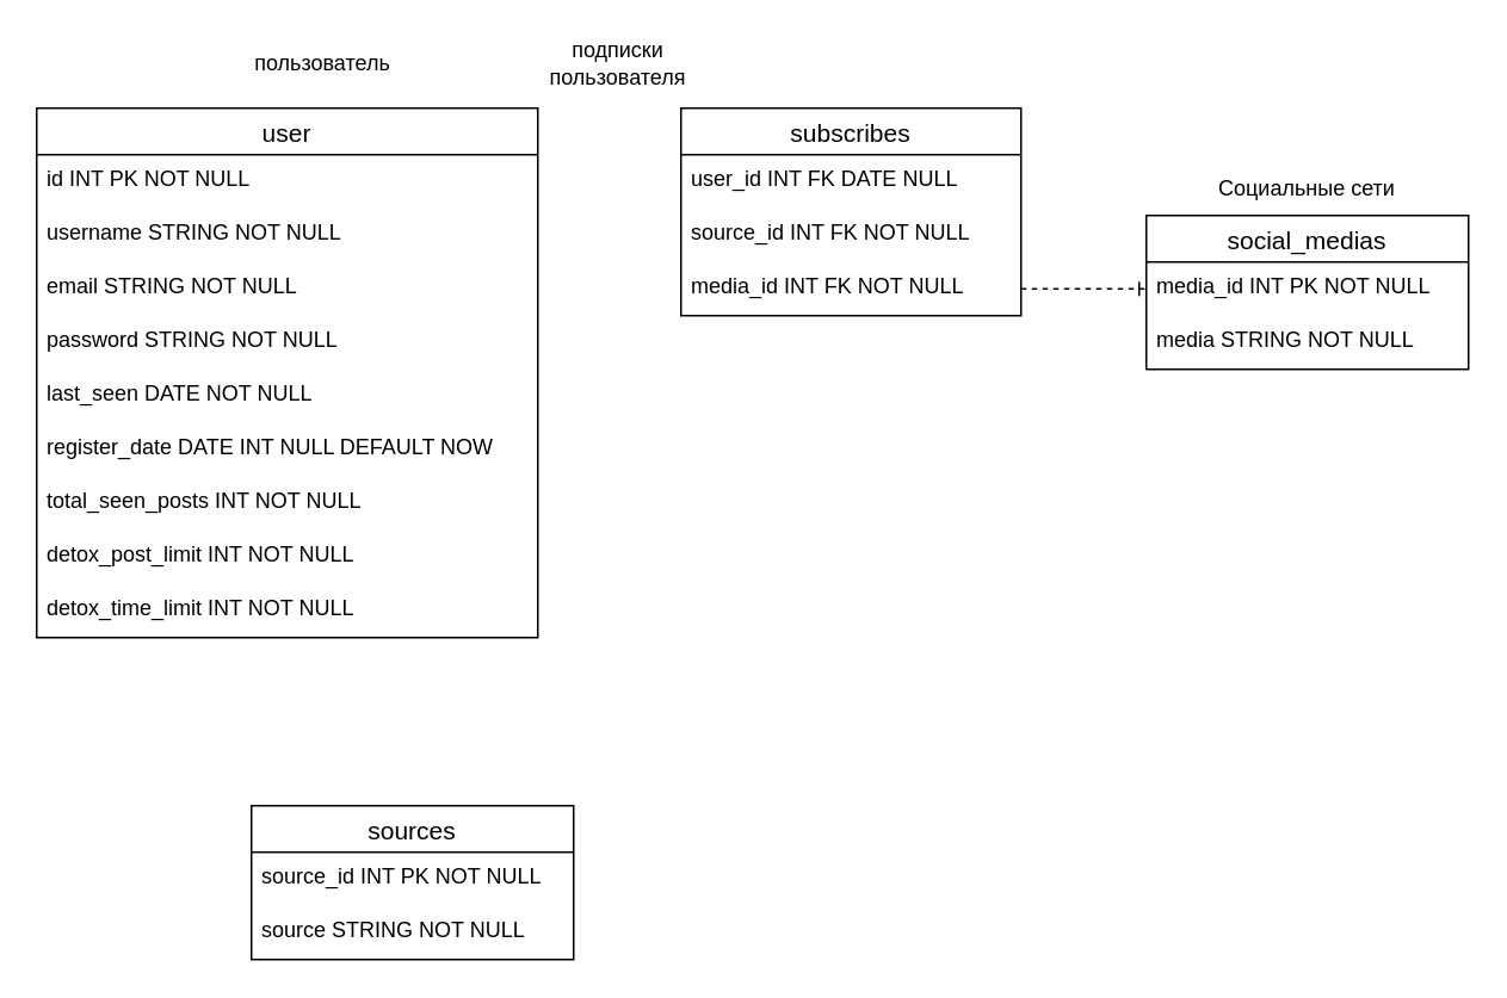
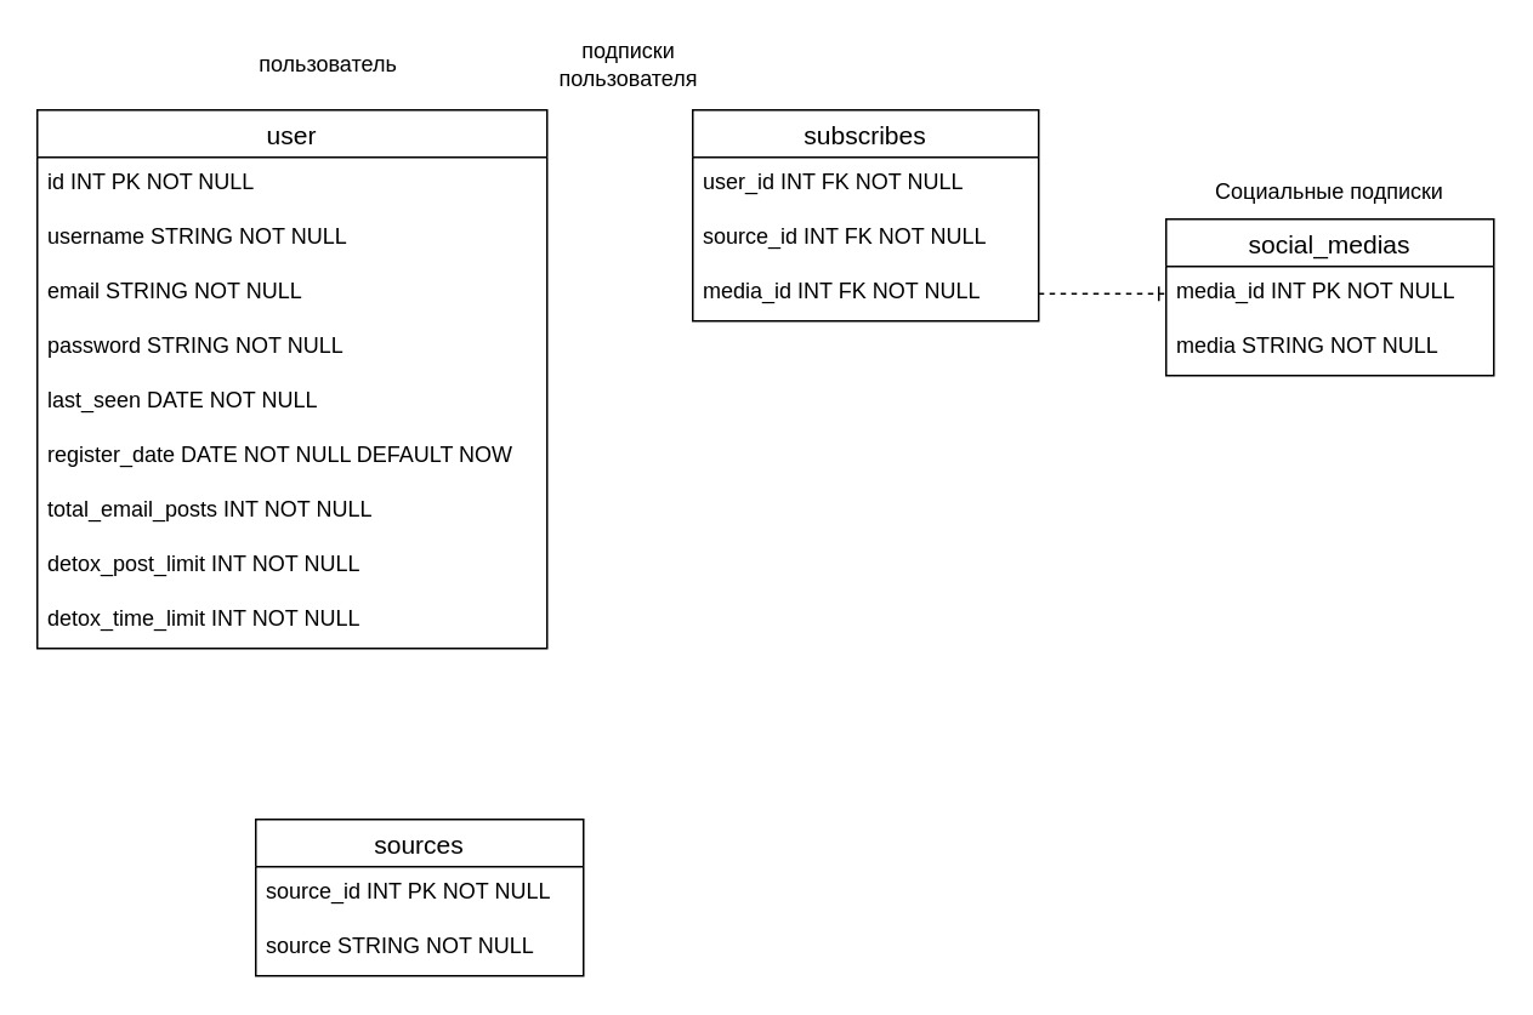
  <mxCell id="0" />
  <mxCell id="1" parent="0" />
  <mxCell id="2" value="user" style="swimlane;fontStyle=0;childLayout=stackLayout;horizontal=1;startSize=26;horizontalStack=0;resizeParent=1;resizeParentMax=0;resizeLast=0;collapsible=1;marginBottom=0;align=center;fontSize=14;" parent="1" vertex="1"><mxGeometry x="20" y="60" width="280" height="296" as="geometry" /></mxCell>
  <mxCell id="3" value="id INT PK NOT NULL" style="text;strokeColor=none;fillColor=none;spacingLeft=4;spacingRight=4;overflow=hidden;rotatable=0;points=[[0,0.5],[1,0.5]];portConstraint=eastwest;fontSize=12;" parent="2" vertex="1"><mxGeometry y="26" width="280" height="30" as="geometry" /></mxCell>
  <mxCell id="4" value="username STRING NOT NULL" style="text;strokeColor=none;fillColor=none;spacingLeft=4;spacingRight=4;overflow=hidden;rotatable=0;points=[[0,0.5],[1,0.5]];portConstraint=eastwest;fontSize=12;" parent="2" vertex="1"><mxGeometry y="56" width="280" height="30" as="geometry" /></mxCell>
  <mxCell id="5" value="email STRING NOT NULL" style="text;strokeColor=none;fillColor=none;spacingLeft=4;spacingRight=4;overflow=hidden;rotatable=0;points=[[0,0.5],[1,0.5]];portConstraint=eastwest;fontSize=12;" parent="2" vertex="1"><mxGeometry y="86" width="280" height="30" as="geometry" /></mxCell>
  <mxCell id="6" value="password STRING NOT NULL" style="text;strokeColor=none;fillColor=none;spacingLeft=4;spacingRight=4;overflow=hidden;rotatable=0;points=[[0,0.5],[1,0.5]];portConstraint=eastwest;fontSize=12;" parent="2" vertex="1"><mxGeometry y="116" width="280" height="30" as="geometry" /></mxCell>
  <mxCell id="7" value="last_seen DATE NOT NULL" style="text;strokeColor=none;fillColor=none;spacingLeft=4;spacingRight=4;overflow=hidden;rotatable=0;points=[[0,0.5],[1,0.5]];portConstraint=eastwest;fontSize=12;" parent="2" vertex="1"><mxGeometry y="146" width="280" height="30" as="geometry" /></mxCell>
- <mxCell id="8" value="register_date DATE INT NULL DEFAULT NOW" style="text;strokeColor=none;fillColor=none;spacingLeft=4;spacingRight=4;overflow=hidden;rotatable=0;points=[[0,0.5],[1,0.5]];portConstraint=eastwest;fontSize=12;" parent="2" vertex="1"><mxGeometry y="176" width="280" height="30" as="geometry" /></mxCell>
- <mxCell id="9" value="total_seen_posts INT NOT NULL" style="text;strokeColor=none;fillColor=none;spacingLeft=4;spacingRight=4;overflow=hidden;rotatable=0;points=[[0,0.5],[1,0.5]];portConstraint=eastwest;fontSize=12;" parent="2" vertex="1"><mxGeometry y="206" width="280" height="30" as="geometry" /></mxCell>
+ <mxCell id="8" value="register_date DATE NOT NULL DEFAULT NOW" style="text;strokeColor=none;fillColor=none;spacingLeft=4;spacingRight=4;overflow=hidden;rotatable=0;points=[[0,0.5],[1,0.5]];portConstraint=eastwest;fontSize=12;" parent="2" vertex="1"><mxGeometry y="176" width="280" height="30" as="geometry" /></mxCell>
+ <mxCell id="9" value="total_email_posts INT NOT NULL" style="text;strokeColor=none;fillColor=none;spacingLeft=4;spacingRight=4;overflow=hidden;rotatable=0;points=[[0,0.5],[1,0.5]];portConstraint=eastwest;fontSize=12;" parent="2" vertex="1"><mxGeometry y="206" width="280" height="30" as="geometry" /></mxCell>
  <mxCell id="10" value="detox_post_limit INT NOT NULL" style="text;strokeColor=none;fillColor=none;spacingLeft=4;spacingRight=4;overflow=hidden;rotatable=0;points=[[0,0.5],[1,0.5]];portConstraint=eastwest;fontSize=12;" parent="2" vertex="1"><mxGeometry y="236" width="280" height="30" as="geometry" /></mxCell>
  <mxCell id="11" value="detox_time_limit INT NOT NULL" style="text;strokeColor=none;fillColor=none;spacingLeft=4;spacingRight=4;overflow=hidden;rotatable=0;points=[[0,0.5],[1,0.5]];portConstraint=eastwest;fontSize=12;" parent="2" vertex="1"><mxGeometry y="266" width="280" height="30" as="geometry" /></mxCell>
  <mxCell id="12" value="subscribes" style="swimlane;fontStyle=0;childLayout=stackLayout;horizontal=1;startSize=26;horizontalStack=0;resizeParent=1;resizeParentMax=0;resizeLast=0;collapsible=1;marginBottom=0;align=center;fontSize=14;" parent="1" vertex="1"><mxGeometry x="380" y="60" width="190" height="116" as="geometry" /></mxCell>
- <mxCell id="13" value="user_id INT FK DATE NULL" style="text;strokeColor=none;fillColor=none;spacingLeft=4;spacingRight=4;overflow=hidden;rotatable=0;points=[[0,0.5],[1,0.5]];portConstraint=eastwest;fontSize=12;" parent="12" vertex="1"><mxGeometry y="26" width="190" height="30" as="geometry" /></mxCell>
+ <mxCell id="13" value="user_id INT FK NOT NULL" style="text;strokeColor=none;fillColor=none;spacingLeft=4;spacingRight=4;overflow=hidden;rotatable=0;points=[[0,0.5],[1,0.5]];portConstraint=eastwest;fontSize=12;" parent="12" vertex="1"><mxGeometry y="26" width="190" height="30" as="geometry" /></mxCell>
  <mxCell id="14" value="source_id INT FK NOT NULL" style="text;strokeColor=none;fillColor=none;spacingLeft=4;spacingRight=4;overflow=hidden;rotatable=0;points=[[0,0.5],[1,0.5]];portConstraint=eastwest;fontSize=12;" parent="12" vertex="1"><mxGeometry y="56" width="190" height="30" as="geometry" /></mxCell>
  <mxCell id="15" value="media_id INT FK NOT NULL" style="text;strokeColor=none;fillColor=none;spacingLeft=4;spacingRight=4;overflow=hidden;rotatable=0;points=[[0,0.5],[1,0.5]];portConstraint=eastwest;fontSize=12;" vertex="1" parent="12"><mxGeometry y="86" width="190" height="30" as="geometry" /></mxCell>
  <mxCell id="16" value="social_medias" style="swimlane;fontStyle=0;childLayout=stackLayout;horizontal=1;startSize=26;horizontalStack=0;resizeParent=1;resizeParentMax=0;resizeLast=0;collapsible=1;marginBottom=0;align=center;fontSize=14;" vertex="1" parent="1"><mxGeometry x="640" y="120" width="180" height="86" as="geometry" /></mxCell>
  <mxCell id="17" value="media_id INT PK NOT NULL" style="text;strokeColor=none;fillColor=none;spacingLeft=4;spacingRight=4;overflow=hidden;rotatable=0;points=[[0,0.5],[1,0.5]];portConstraint=eastwest;fontSize=12;" vertex="1" parent="16"><mxGeometry y="26" width="180" height="30" as="geometry" /></mxCell>
  <mxCell id="18" value="media STRING NOT NULL" style="text;strokeColor=none;fillColor=none;spacingLeft=4;spacingRight=4;overflow=hidden;rotatable=0;points=[[0,0.5],[1,0.5]];portConstraint=eastwest;fontSize=12;" vertex="1" parent="16"><mxGeometry y="56" width="180" height="30" as="geometry" /></mxCell>
  <mxCell id="19" value="" style="edgeStyle=entityRelationEdgeStyle;fontSize=12;html=1;endArrow=ERone;endFill=1;rounded=0;exitX=1;exitY=0.5;exitDx=0;exitDy=0;entryX=0;entryY=0.5;entryDx=0;entryDy=0;dashed=1;" edge="1" parent="1" source="15" target="17"><mxGeometry width="100" height="100" relative="1" as="geometry"><mxPoint x="550" y="320" as="sourcePoint" /><mxPoint x="630" y="220" as="targetPoint" /></mxGeometry></mxCell>
  <mxCell id="20" value="sources" style="swimlane;fontStyle=0;childLayout=stackLayout;horizontal=1;startSize=26;horizontalStack=0;resizeParent=1;resizeParentMax=0;resizeLast=0;collapsible=1;marginBottom=0;align=center;fontSize=14;" vertex="1" parent="1"><mxGeometry x="140" y="450" width="180" height="86" as="geometry" /></mxCell>
  <mxCell id="21" value="source_id INT PK NOT NULL" style="text;strokeColor=none;fillColor=none;spacingLeft=4;spacingRight=4;overflow=hidden;rotatable=0;points=[[0,0.5],[1,0.5]];portConstraint=eastwest;fontSize=12;" vertex="1" parent="20"><mxGeometry y="26" width="180" height="30" as="geometry" /></mxCell>
  <mxCell id="22" value="source STRING NOT NULL" style="text;strokeColor=none;fillColor=none;spacingLeft=4;spacingRight=4;overflow=hidden;rotatable=0;points=[[0,0.5],[1,0.5]];portConstraint=eastwest;fontSize=12;" vertex="1" parent="20"><mxGeometry y="56" width="180" height="30" as="geometry" /></mxCell>
- <mxCell id="23" value="Социальные сети" style="text;html=1;strokeColor=none;fillColor=none;align=center;verticalAlign=middle;whiteSpace=wrap;rounded=0;" vertex="1" parent="1"><mxGeometry x="665" y="80" width="130" height="50" as="geometry" /></mxCell>
+ <mxCell id="23" value="Социальные подписки" style="text;html=1;strokeColor=none;fillColor=none;align=center;verticalAlign=middle;whiteSpace=wrap;rounded=0;" vertex="1" parent="1"><mxGeometry x="665" y="80" width="130" height="50" as="geometry" /></mxCell>
  <mxCell id="24" value="подписки пользователя" style="text;html=1;strokeColor=none;fillColor=none;align=center;verticalAlign=middle;whiteSpace=wrap;rounded=0;" vertex="1" parent="1"><mxGeometry x="295" y="20" width="100" height="30" as="geometry" /></mxCell>
  <mxCell id="25" value="пользователь" style="text;html=1;strokeColor=none;fillColor=none;align=center;verticalAlign=middle;whiteSpace=wrap;rounded=0;" vertex="1" parent="1"><mxGeometry x="135" y="20" width="90" height="30" as="geometry" /></mxCell>
